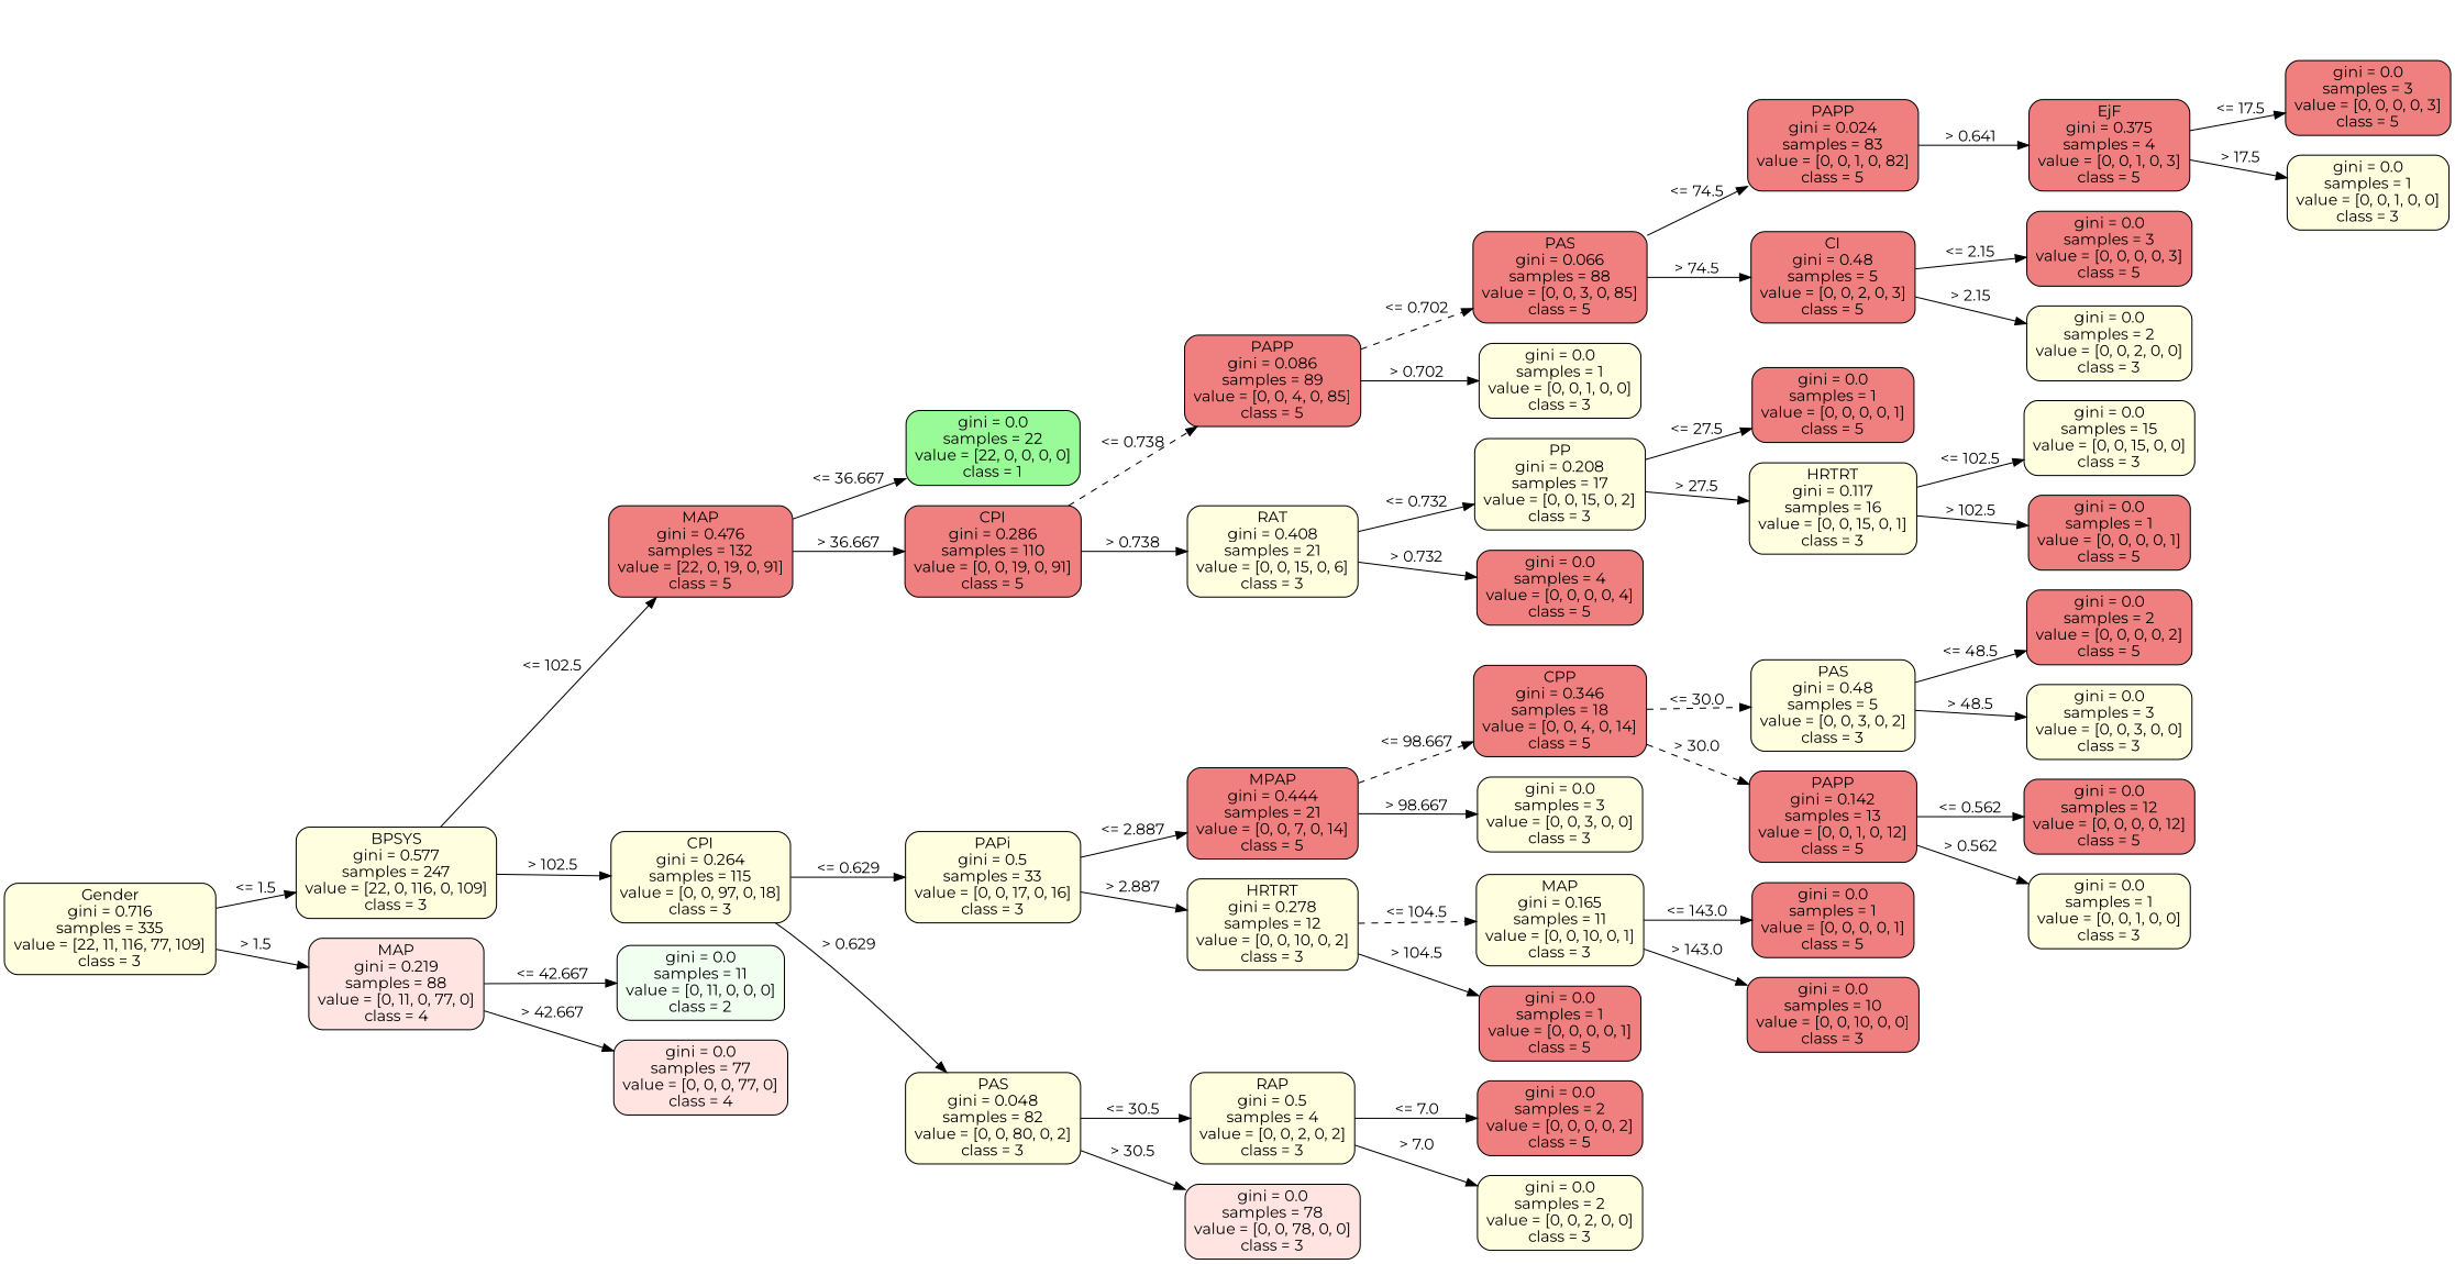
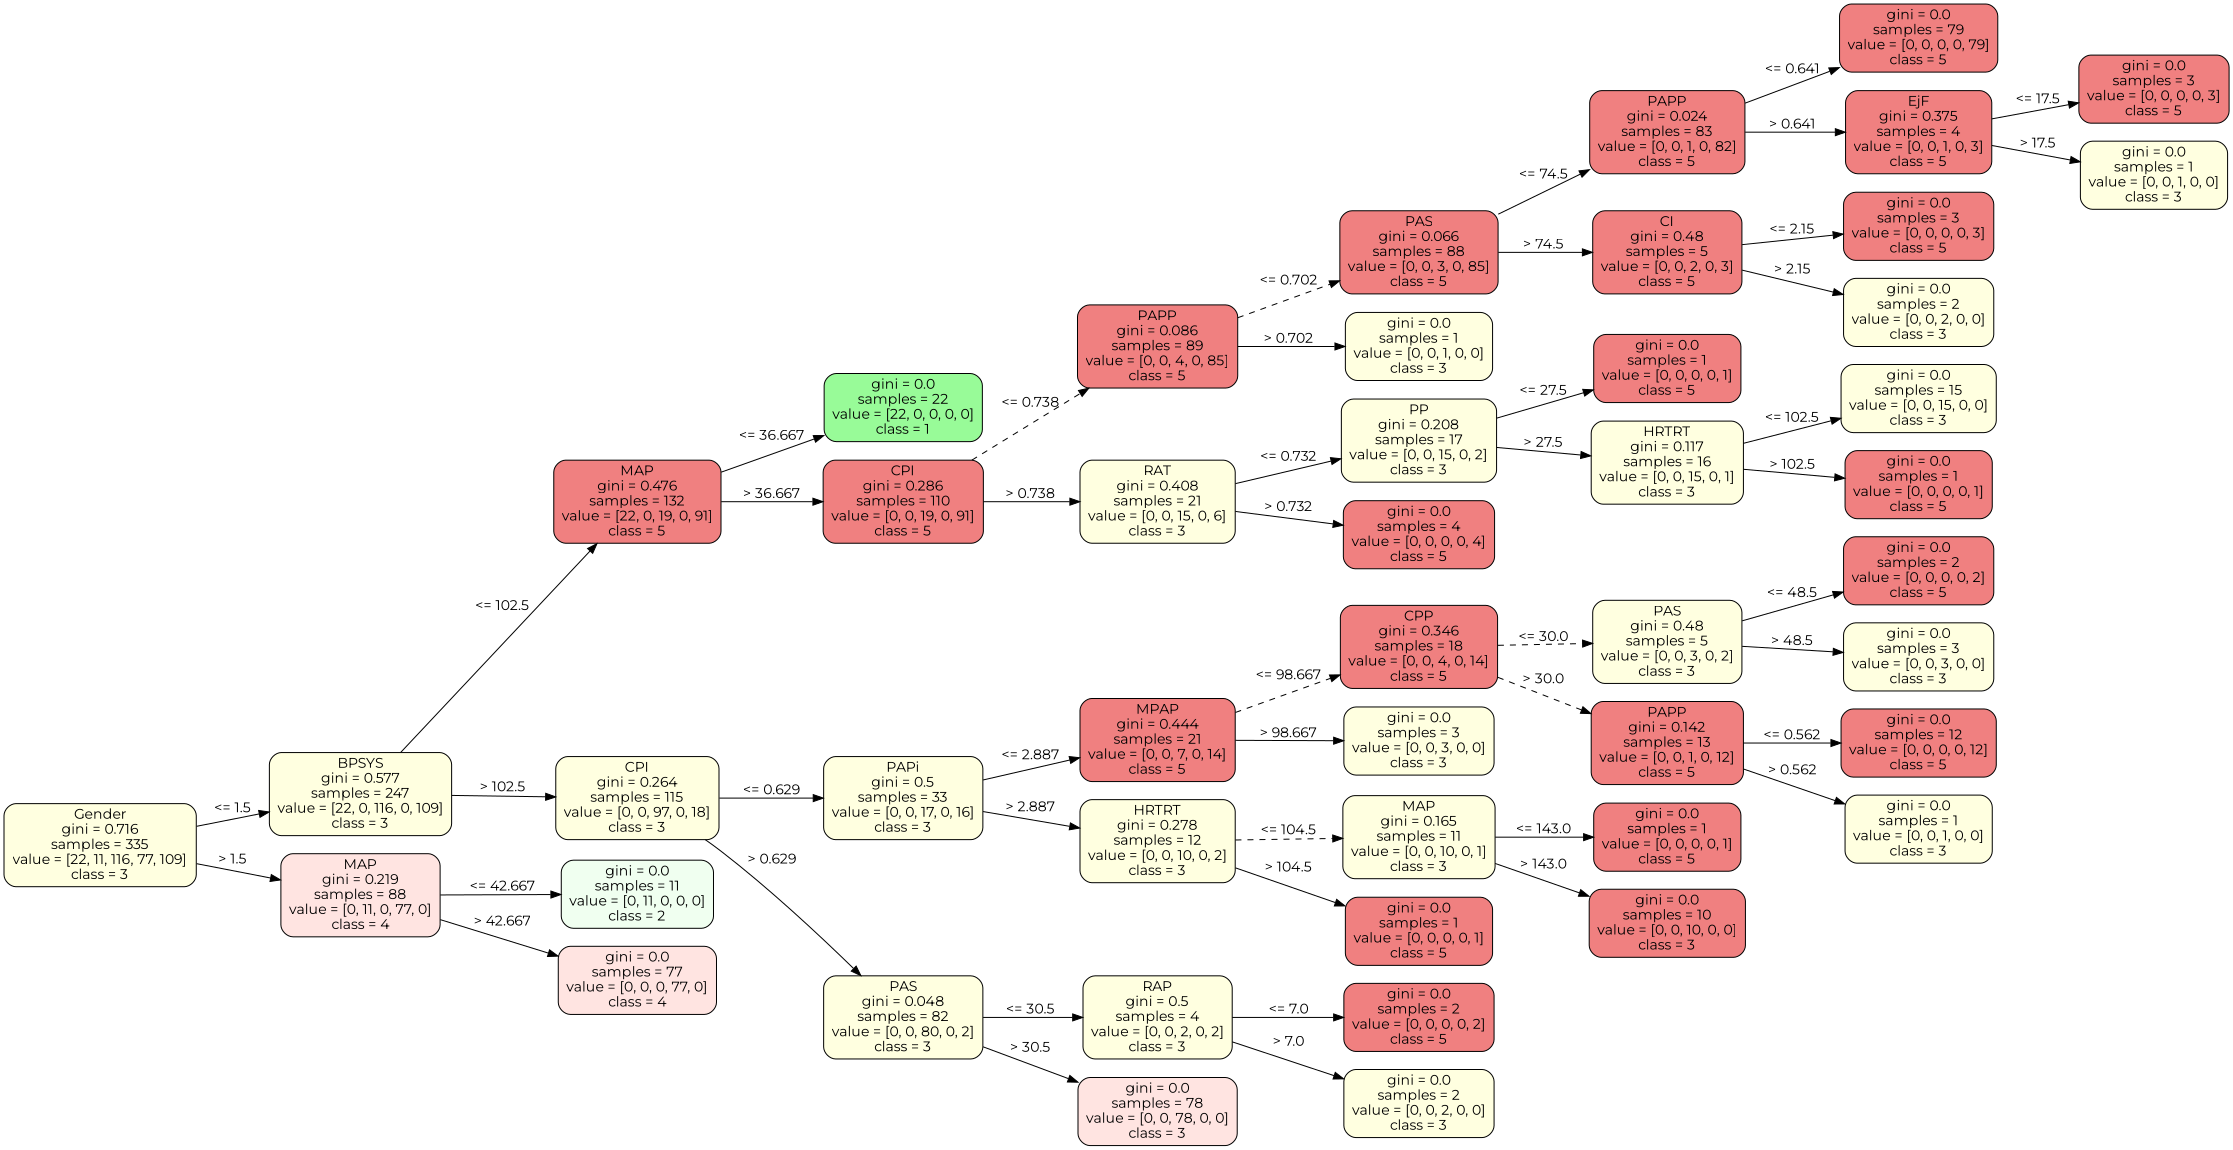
  strict digraph {
    fontname=Montserrat
    rankdir=LR
    node [color=black fillcolor=lightcoral fontname=Montserrat shape=box style="filled, rounded"]
    edge [fontname=Montserrat op="<=" param=102.5 style=solid]
    n1 [fillcolor=lightyellow height=1.1528 label="Gender\ngini = 0.716\nsamples = 335\nvalue = [22, 11, 116, 77, 109]\nclass = 3" width=2.6667]
    n2 [fillcolor=lightyellow height=1.1528 label="BPSYS\ngini = 0.577\nsamples = 247\nvalue = [22, 0, 116, 0, 109]\nclass = 3" width=2.4583]
    n3 [fillcolor=mistyrose height=1.1528 label="MAP\ngini = 0.219\nsamples = 88\nvalue = [0, 11, 0, 77, 0]\nclass = 4" width=2.1528]
    n4 [height=1.1528 label="MAP\ngini = 0.476\nsamples = 132\nvalue = [22, 0, 19, 0, 91]\nclass = 5" width=2.25]
    n5 [fillcolor=lightyellow height=1.1528 label="CPI\ngini = 0.264\nsamples = 115\nvalue = [0, 0, 97, 0, 18]\nclass = 3" width=2.1528]
    n6 [fillcolor=honeydew height=0.94444 label="gini = 0.0\nsamples = 11\nvalue = [0, 11, 0, 0, 0]\nclass = 2" width=2.0417]
    n7 [fillcolor=mistyrose height=0.94444 label="gini = 0.0\nsamples = 77\nvalue = [0, 0, 0, 77, 0]\nclass = 4" width=2.0417]
    n8 [fillcolor=palegreen height=0.94444 label="gini = 0.0\nsamples = 22\nvalue = [22, 0, 0, 0, 0]\nclass = 1" width=2.0417]
    n9 [height=1.1528 label="CPI\ngini = 0.286\nsamples = 110\nvalue = [0, 0, 19, 0, 91]\nclass = 5" width=2.1528]
    n10 [fillcolor=lightyellow height=1.1528 label="PAPi\ngini = 0.5\nsamples = 33\nvalue = [0, 0, 17, 0, 16]\nclass = 3" width=2.1528]
    n11 [fillcolor=lightyellow height=1.1528 label="PAS\ngini = 0.048\nsamples = 82\nvalue = [0, 0, 80, 0, 2]\nclass = 3" width=2.0417]
    n12 [height=1.1528 label="PAPP\ngini = 0.086\nsamples = 89\nvalue = [0, 0, 4, 0, 85]\nclass = 5" width=2.0417]
    n13 [fillcolor=lightyellow height=1.1528 label="RAT\ngini = 0.408\nsamples = 21\nvalue = [0, 0, 15, 0, 6]\nclass = 3" width=2.0417]
    n14 [height=1.1528 label="MPAP\ngini = 0.444\nsamples = 21\nvalue = [0, 0, 7, 0, 14]\nclass = 5" width=2.0417]
    n15 [fillcolor=lightyellow height=1.1528 label="HRTRT\ngini = 0.278\nsamples = 12\nvalue = [0, 0, 10, 0, 2]\nclass = 3" width=2.0417]
    n16 [fillcolor=lightyellow height=1.1528 label="RAP\ngini = 0.5\nsamples = 4\nvalue = [0, 0, 2, 0, 2]\nclass = 3" width=1.9444]
    n17 [fillcolor=mistyrose height=0.94444 label="gini = 0.0\nsamples = 78\nvalue = [0, 0, 78, 0, 0]\nclass = 3" width=2.0417]
    n18 [height=1.1528 label="PAS\ngini = 0.066\nsamples = 88\nvalue = [0, 0, 3, 0, 85]\nclass = 5" width=2.0417]
    n19 [fillcolor=lightyellow height=0.94444 label="gini = 0.0\nsamples = 1\nvalue = [0, 0, 1, 0, 0]\nclass = 3" width=1.9444]
    n20 [fillcolor=lightyellow height=1.1528 label="PP\ngini = 0.208\nsamples = 17\nvalue = [0, 0, 15, 0, 2]\nclass = 3" width=2.0417]
    n21 [height=0.94444 label="gini = 0.0\nsamples = 4\nvalue = [0, 0, 0, 0, 4]\nclass = 5" width=1.9444]
    n22 [height=1.1528 label="PAPP\ngini = 0.024\nsamples = 83\nvalue = [0, 0, 1, 0, 82]\nclass = 5" width=2.0417]
    n23 [height=1.1528 label="CI\ngini = 0.48\nsamples = 5\nvalue = [0, 0, 2, 0, 3]\nclass = 5" width=1.9444]
    n24 [height=0.94444 label="gini = 0.0\nsamples = 1\nvalue = [0, 0, 0, 0, 1]\nclass = 5" width=1.9444]
    n25 [fillcolor=lightyellow height=1.1528 label="HRTRT\ngini = 0.117\nsamples = 16\nvalue = [0, 0, 15, 0, 1]\nclass = 3" width=2.0417]
+   n26 [height=0.94444 label="gini = 0.0\nsamples = 79\nvalue = [0, 0, 0, 0, 79]\nclass = 5" width=2.0417]
    n27 [height=1.1528 label="EjF\ngini = 0.375\nsamples = 4\nvalue = [0, 0, 1, 0, 3]\nclass = 5" width=1.9444]
    n28 [height=0.94444 label="gini = 0.0\nsamples = 3\nvalue = [0, 0, 0, 0, 3]\nclass = 5" width=1.9444]
    n29 [fillcolor=lightyellow height=0.94444 label="gini = 0.0\nsamples = 2\nvalue = [0, 0, 2, 0, 0]\nclass = 3" width=1.9444]
    n30 [height=0.94444 label="gini = 0.0\nsamples = 3\nvalue = [0, 0, 0, 0, 3]\nclass = 5" width=1.9444]
    n31 [fillcolor=lightyellow height=0.94444 label="gini = 0.0\nsamples = 1\nvalue = [0, 0, 1, 0, 0]\nclass = 3" width=1.9444]
    n32 [fillcolor=lightyellow height=0.94444 label="gini = 0.0\nsamples = 15\nvalue = [0, 0, 15, 0, 0]\nclass = 3" width=2.0417]
    n33 [height=0.94444 label="gini = 0.0\nsamples = 1\nvalue = [0, 0, 0, 0, 1]\nclass = 5" width=1.9444]
    n34 [height=1.1528 label="CPP\ngini = 0.346\nsamples = 18\nvalue = [0, 0, 4, 0, 14]\nclass = 5" width=2.0417]
    n35 [fillcolor=lightyellow height=0.94444 label="gini = 0.0\nsamples = 3\nvalue = [0, 0, 3, 0, 0]\nclass = 3" width=1.9444]
    n36 [fillcolor=lightyellow height=1.1528 label="MAP\ngini = 0.165\nsamples = 11\nvalue = [0, 0, 10, 0, 1]\nclass = 3" width=2.0417]
    n37 [height=0.94444 label="gini = 0.0\nsamples = 1\nvalue = [0, 0, 0, 0, 1]\nclass = 5" width=1.9444]
    n38 [height=0.94444 label="gini = 0.0\nsamples = 2\nvalue = [0, 0, 0, 0, 2]\nclass = 5" width=1.9444]
    n39 [fillcolor=lightyellow height=0.94444 label="gini = 0.0\nsamples = 2\nvalue = [0, 0, 2, 0, 0]\nclass = 3" width=1.9444]
    n40 [fillcolor=lightyellow height=1.1528 label="PAS\ngini = 0.48\nsamples = 5\nvalue = [0, 0, 3, 0, 2]\nclass = 3" width=1.9444]
    n41 [height=1.1528 label="PAPP\ngini = 0.142\nsamples = 13\nvalue = [0, 0, 1, 0, 12]\nclass = 5" width=2.0417]
    n42 [height=0.94444 label="gini = 0.0\nsamples = 1\nvalue = [0, 0, 0, 0, 1]\nclass = 5" width=1.9444]
    n43 [height=0.94444 label="gini = 0.0\nsamples = 10\nvalue = [0, 0, 10, 0, 0]\nclass = 3" width=2.0417]
    n44 [height=0.94444 label="gini = 0.0\nsamples = 2\nvalue = [0, 0, 0, 0, 2]\nclass = 5" width=1.9444]
    n45 [fillcolor=lightyellow height=0.94444 label="gini = 0.0\nsamples = 3\nvalue = [0, 0, 3, 0, 0]\nclass = 3" width=1.9444]
    n46 [height=0.94444 label="gini = 0.0\nsamples = 12\nvalue = [0, 0, 0, 0, 12]\nclass = 5" width=2.0417]
    n47 [fillcolor=lightyellow height=0.94444 label="gini = 0.0\nsamples = 1\nvalue = [0, 0, 1, 0, 0]\nclass = 3" width=1.9444]
    n1 -> n2 [label="<= 1.5" labelangle=45 labeldistance=2.5 param=1.5]
    n1 -> n3 [label="> 1.5" labelangle=-45 labeldistance=2.5 op=">" param=1.5]
    n2 -> n4 [label="<= 102.5"]
    n2 -> n5 [label="> 102.5" op=">"]
    n3 -> n6 [label="<= 42.667" param=42.667]
    n3 -> n7 [label="> 42.667" op=">" param=42.667]
    n4 -> n8 [label="<= 36.667" param=36.667]
    n4 -> n9 [label="> 36.667" op=">" param=36.667]
    n5 -> n10 [label="<= 0.629" param=0.629]
    n5 -> n11 [label="> 0.629" op=">" param=0.629]
    n9 -> n12 [label="<= 0.738" param=0.738 style=dashed]
    n9 -> n13 [label="> 0.738" op=">" param=0.738]
    n10 -> n14 [label="<= 2.887" param=2.887]
    n10 -> n15 [label="> 2.887" op=">" param=2.887]
    n11 -> n16 [label="<= 30.5" param=30.5]
    n11 -> n17 [label="> 30.5" op=">" param=30.5]
    n12 -> n18 [label="<= 0.702" param=0.702 style=dashed]
    n12 -> n19 [label="> 0.702" op=">" param=0.702]
    n13 -> n20 [label="<= 0.732" param=0.732]
    n13 -> n21 [label="> 0.732" op=">" param=0.732]
    n14 -> n34 [label="<= 98.667" param=98.667 style=dashed]
    n14 -> n35 [label="> 98.667" op=">" param=98.667]
    n15 -> n36 [label="<= 104.5" param=104.5 style=dashed]
    n15 -> n37 [label="> 104.5" op=">" param=104.5]
    n16 -> n38 [label="<= 7.0" param=7.0]
    n16 -> n39 [label="> 7.0" op=">" param=7.0]
    n18 -> n22 [label="<= 74.5" param=74.5]
    n18 -> n23 [label="> 74.5" op=">" param=74.5]
    n20 -> n24 [label="<= 27.5" param=27.5]
    n20 -> n25 [label="> 27.5" op=">" param=27.5]
+   n22 -> n26 [label="<= 0.641" param=0.641]
    n22 -> n27 [label="> 0.641" op=">" param=0.641]
    n23 -> n28 [label="<= 2.15" param=2.15]
    n23 -> n29 [label="> 2.15" op=">" param=2.15]
    n25 -> n32 [label="<= 102.5"]
    n25 -> n33 [label="> 102.5" op=">"]
    n27 -> n30 [label="<= 17.5" param=17.5]
    n27 -> n31 [label="> 17.5" op=">" param=17.5]
    n34 -> n40 [label="<= 30.0" param=30.0 style=dashed]
    n34 -> n41 [label="> 30.0" op=">" param=30.0 style=dashed]
    n36 -> n42 [label="<= 143.0" param=143.0]
    n36 -> n43 [label="> 143.0" op=">" param=143.0]
    n40 -> n44 [label="<= 48.5" param=48.5]
    n40 -> n45 [label="> 48.5" op=">" param=48.5]
    n41 -> n46 [label="<= 0.562" param=0.562]
    n41 -> n47 [label="> 0.562" op=">" param=0.562]
  }
